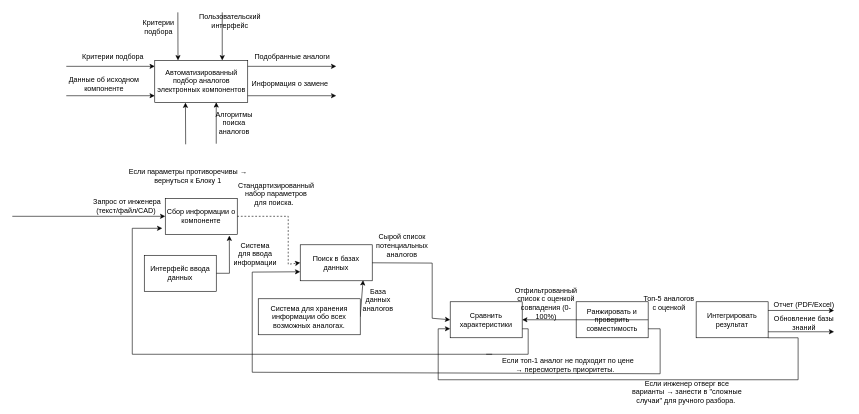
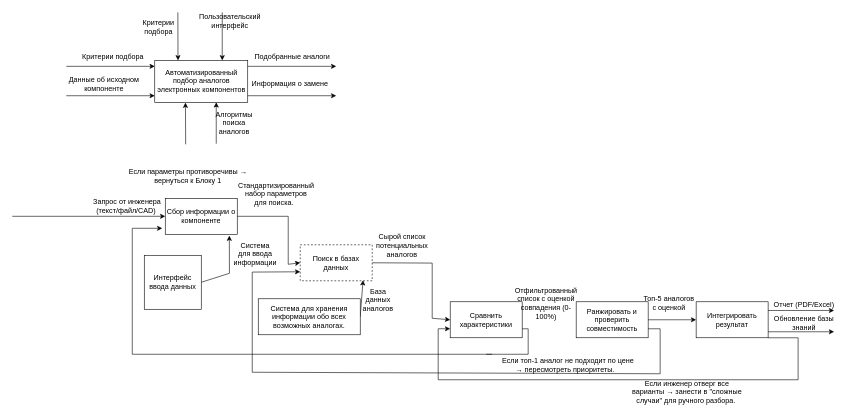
  <mxCell id="0" />
  <mxCell id="1" parent="0" />
  <mxCell id="2" value="Сбор информации о компоненте" style="rounded=0;whiteSpace=wrap;html=1;" parent="1" vertex="1"><mxGeometry x="275" y="330" width="120" height="60" as="geometry" /></mxCell>
  <mxCell id="3" value="" style="endArrow=classic;html=1;rounded=0;entryX=0;entryY=0.5;entryDx=0;entryDy=0;" parent="1" target="2" edge="1"><mxGeometry width="50" height="50" relative="1" as="geometry"><mxPoint x="20" y="360" as="sourcePoint" /><mxPoint x="220" y="450" as="targetPoint" /></mxGeometry></mxCell>
  <mxCell id="4" value="&amp;nbsp;Запрос от инженера (текст/файл/CAD)" style="text;html=1;align=center;verticalAlign=middle;whiteSpace=wrap;rounded=0;" parent="1" vertex="1"><mxGeometry x="145" y="317.5" width="130" height="50" as="geometry" /></mxCell>
- <mxCell id="5" value="" style="endArrow=classic;html=1;rounded=0;exitX=1;exitY=0.5;exitDx=0;exitDy=0;entryX=0;entryY=0.5;entryDx=0;entryDy=0;dashed=1;" parent="1" source="2" target="7" edge="1"><mxGeometry width="50" height="50" relative="1" as="geometry"><mxPoint x="260" y="359.5" as="sourcePoint" /><mxPoint x="420" y="359.5" as="targetPoint" /><Array as="points"><mxPoint x="480" y="360" /><mxPoint x="480" y="440" /></Array></mxGeometry></mxCell>
+ <mxCell id="5" value="" style="endArrow=classic;html=1;rounded=0;exitX=1;exitY=0.5;exitDx=0;exitDy=0;entryX=0;entryY=0.5;entryDx=0;entryDy=0;" parent="1" source="2" target="7" edge="1"><mxGeometry width="50" height="50" relative="1" as="geometry"><mxPoint x="260" y="359.5" as="sourcePoint" /><mxPoint x="420" y="359.5" as="targetPoint" /><Array as="points"><mxPoint x="480" y="360" /><mxPoint x="480" y="440" /></Array></mxGeometry></mxCell>
  <mxCell id="6" value="Стандартизированный набор параметров для поиска.&amp;nbsp;&amp;nbsp;" style="text;html=1;align=center;verticalAlign=middle;whiteSpace=wrap;rounded=0;" parent="1" vertex="1"><mxGeometry x="430" y="295" width="60" height="55" as="geometry" /></mxCell>
- <mxCell id="7" value="Поиск в базах данных" style="rounded=0;whiteSpace=wrap;html=1;" parent="1" vertex="1"><mxGeometry x="500" y="407.5" width="120" height="60" as="geometry" /></mxCell>
+ <mxCell id="7" value="Поиск в базах данных" style="rounded=0;whiteSpace=wrap;html=1;dashed=1;" parent="1" vertex="1"><mxGeometry x="500" y="407.5" width="120" height="60" as="geometry" /></mxCell>
  <mxCell id="8" value="" style="endArrow=classic;html=1;rounded=0;exitX=1;exitY=0.5;exitDx=0;exitDy=0;entryX=0;entryY=0.5;entryDx=0;entryDy=0;" parent="1" edge="1" source="7"><mxGeometry width="50" height="50" relative="1" as="geometry"><mxPoint x="660" y="532" as="sourcePoint" /><mxPoint x="750" y="532.5" as="targetPoint" /><Array as="points"><mxPoint x="720" y="438" /><mxPoint x="720" y="530" /></Array></mxGeometry></mxCell>
  <mxCell id="9" value="Сырой список потенциальных аналогов" style="text;html=1;align=center;verticalAlign=middle;whiteSpace=wrap;rounded=0;" parent="1" vertex="1"><mxGeometry x="620" y="390" width="100" height="37.5" as="geometry" /></mxCell>
  <mxCell id="10" value="Сравнить характеристики" style="rounded=0;whiteSpace=wrap;html=1;" parent="1" vertex="1"><mxGeometry x="750" y="502.5" width="120" height="60" as="geometry" /></mxCell>
  <mxCell id="11" value="Отфильтрованный список с оценкой совпадения (0-100%)" style="text;html=1;align=center;verticalAlign=middle;whiteSpace=wrap;rounded=0;" parent="1" vertex="1"><mxGeometry x="870" y="497.5" width="80" height="15" as="geometry" /></mxCell>
  <mxCell id="12" value="Ранжировать и проверить совместимость" style="rounded=0;whiteSpace=wrap;html=1;" parent="1" vertex="1"><mxGeometry x="960" y="502.5" width="120" height="60" as="geometry" /></mxCell>
- <mxCell id="13" value="" style="endArrow=classic;html=1;rounded=0;exitX=1;exitY=0.5;exitDx=0;exitDy=0;" parent="1" source="12" target="10" edge="1"><mxGeometry width="50" height="50" relative="1" as="geometry"><mxPoint x="980" y="672.5" as="sourcePoint" /><mxPoint x="1281.6" y="532.5" as="targetPoint" /></mxGeometry></mxCell>
+ <mxCell id="13" value="" style="endArrow=classic;html=1;rounded=0;exitX=1;exitY=0.5;exitDx=0;exitDy=0;" parent="1" source="12" target="15" edge="1"><mxGeometry width="50" height="50" relative="1" as="geometry"><mxPoint x="980" y="672.5" as="sourcePoint" /><mxPoint x="1281.6" y="532.5" as="targetPoint" /></mxGeometry></mxCell>
  <mxCell id="14" value="Топ-5 аналогов с оценкой" style="text;html=1;align=center;verticalAlign=middle;whiteSpace=wrap;rounded=0;" parent="1" vertex="1"><mxGeometry x="1070" y="490" width="90" height="30" as="geometry" /></mxCell>
  <mxCell id="15" value="Интегрировать результат" style="rounded=0;whiteSpace=wrap;html=1;" parent="1" vertex="1"><mxGeometry x="1160" y="502.5" width="120" height="60" as="geometry" /></mxCell>
  <mxCell id="16" value="" style="endArrow=classic;html=1;rounded=0;exitX=1;exitY=0.5;exitDx=0;exitDy=0;" parent="1" edge="1"><mxGeometry width="50" height="50" relative="1" as="geometry"><mxPoint x="1280" y="517" as="sourcePoint" /><mxPoint x="1390" y="517" as="targetPoint" /></mxGeometry></mxCell>
  <mxCell id="17" value="" style="endArrow=classic;html=1;rounded=0;exitX=1;exitY=0.5;exitDx=0;exitDy=0;" parent="1" edge="1"><mxGeometry width="50" height="50" relative="1" as="geometry"><mxPoint x="1280" y="552.5" as="sourcePoint" /><mxPoint x="1390" y="552.5" as="targetPoint" /></mxGeometry></mxCell>
  <mxCell id="18" value="Отчет (PDF/Excel)" style="text;html=1;align=center;verticalAlign=middle;whiteSpace=wrap;rounded=0;" parent="1" vertex="1"><mxGeometry x="1270" y="497.5" width="140" height="20" as="geometry" /></mxCell>
  <mxCell id="19" value="Обновление базы знаний" style="text;html=1;align=center;verticalAlign=middle;whiteSpace=wrap;rounded=0;" parent="1" vertex="1"><mxGeometry x="1280" y="522.5" width="120" height="30" as="geometry" /></mxCell>
  <mxCell id="20" value="" style="endArrow=none;html=1;rounded=0;" parent="1" edge="1"><mxGeometry width="50" height="50" relative="1" as="geometry"><mxPoint x="1330" y="632.5" as="sourcePoint" /><mxPoint x="1280" y="562.5" as="targetPoint" /><Array as="points"><mxPoint x="1330" y="562.5" /></Array></mxGeometry></mxCell>
  <mxCell id="21" value="" style="endArrow=none;html=1;rounded=0;entryX=1;entryY=0.75;entryDx=0;entryDy=0;" parent="1" target="12" edge="1"><mxGeometry width="50" height="50" relative="1" as="geometry"><mxPoint x="1100" y="622.5" as="sourcePoint" /><mxPoint x="1019.5" y="562.5" as="targetPoint" /><Array as="points"><mxPoint x="1100" y="547.5" /></Array></mxGeometry></mxCell>
  <mxCell id="22" value="" style="endArrow=none;html=1;rounded=0;entryX=1;entryY=0.75;entryDx=0;entryDy=0;" parent="1" target="10" edge="1"><mxGeometry width="50" height="50" relative="1" as="geometry"><mxPoint x="810" y="590" as="sourcePoint" /><mxPoint x="809.5" y="562.5" as="targetPoint" /><Array as="points"><mxPoint x="880" y="590" /><mxPoint x="880" y="547.5" /></Array></mxGeometry></mxCell>
  <mxCell id="23" value="" style="endArrow=classic;html=1;rounded=0;entryX=0;entryY=0.75;entryDx=0;entryDy=0;" parent="1" target="10" edge="1"><mxGeometry width="50" height="50" relative="1" as="geometry"><mxPoint x="1330" y="632.5" as="sourcePoint" /><mxPoint x="1020" y="612.5" as="targetPoint" /><Array as="points"><mxPoint x="730" y="632.5" /><mxPoint x="730" y="547.5" /></Array></mxGeometry></mxCell>
  <mxCell id="24" value="Если инженер отверг все варианты → занести в &quot;сложные случаи&quot; для ручного разбора.&amp;nbsp;" style="text;html=1;align=center;verticalAlign=middle;whiteSpace=wrap;rounded=0;" parent="1" vertex="1"><mxGeometry x="1050" y="638" width="190" height="30" as="geometry" /></mxCell>
  <mxCell id="25" value="" style="endArrow=classic;html=1;rounded=0;entryX=0;entryY=0.75;entryDx=0;entryDy=0;" parent="1" target="7" edge="1"><mxGeometry width="50" height="50" relative="1" as="geometry"><mxPoint x="1100" y="622.5" as="sourcePoint" /><mxPoint x="540" y="547.5" as="targetPoint" /><Array as="points"><mxPoint x="420" y="620" /><mxPoint x="420" y="453" /></Array></mxGeometry></mxCell>
  <mxCell id="26" value="&amp;nbsp;Если топ-1 аналог не подходит по цене → пересмотреть приоритеты.&amp;nbsp;&amp;nbsp;" style="text;html=1;align=center;verticalAlign=middle;whiteSpace=wrap;rounded=0;" parent="1" vertex="1"><mxGeometry x="830" y="592.5" width="230" height="30" as="geometry" /></mxCell>
  <mxCell id="27" value="" style="endArrow=classic;html=1;rounded=0;" parent="1" edge="1"><mxGeometry width="50" height="50" relative="1" as="geometry"><mxPoint x="820" y="590" as="sourcePoint" /><mxPoint x="270" y="380" as="targetPoint" /><Array as="points"><mxPoint x="220" y="590" /><mxPoint x="220" y="380" /></Array></mxGeometry></mxCell>
  <mxCell id="28" value="Если параметры противоречивы → вернуться к Блоку 1" style="text;html=1;align=center;verticalAlign=middle;whiteSpace=wrap;rounded=0;" parent="1" vertex="1"><mxGeometry x="212.5" y="272.5" width="200" height="40" as="geometry" /></mxCell>
  <mxCell id="29" value="Автоматизированный подбор аналогов электронных компонентов" style="rounded=0;whiteSpace=wrap;html=1;" vertex="1" parent="1"><mxGeometry x="257.5" y="100" width="155" height="70" as="geometry" /></mxCell>
  <mxCell id="30" value="" style="endArrow=classic;html=1;rounded=0;entryX=0;entryY=0.5;entryDx=0;entryDy=0;" edge="1" parent="1"><mxGeometry width="50" height="50" relative="1" as="geometry"><mxPoint x="110" y="110" as="sourcePoint" /><mxPoint x="257.5" y="110" as="targetPoint" /></mxGeometry></mxCell>
  <mxCell id="31" value="" style="endArrow=classic;html=1;rounded=0;entryX=0;entryY=0.5;entryDx=0;entryDy=0;" edge="1" parent="1"><mxGeometry width="50" height="50" relative="1" as="geometry"><mxPoint x="110" y="159" as="sourcePoint" /><mxPoint x="257.5" y="159" as="targetPoint" /></mxGeometry></mxCell>
  <mxCell id="32" value="" style="endArrow=classic;html=1;rounded=0;entryX=0;entryY=0.5;entryDx=0;entryDy=0;" edge="1" parent="1"><mxGeometry width="50" height="50" relative="1" as="geometry"><mxPoint x="412.5" y="110" as="sourcePoint" /><mxPoint x="560" y="110" as="targetPoint" /></mxGeometry></mxCell>
  <mxCell id="33" value="" style="endArrow=classic;html=1;rounded=0;entryX=0;entryY=0.5;entryDx=0;entryDy=0;" edge="1" parent="1"><mxGeometry width="50" height="50" relative="1" as="geometry"><mxPoint x="412.5" y="159" as="sourcePoint" /><mxPoint x="560" y="159" as="targetPoint" /></mxGeometry></mxCell>
  <mxCell id="34" value="" style="endArrow=classic;html=1;rounded=0;entryX=0.33;entryY=1.008;entryDx=0;entryDy=0;entryPerimeter=0;" edge="1" parent="1" target="29"><mxGeometry width="50" height="50" relative="1" as="geometry"><mxPoint x="309" y="240" as="sourcePoint" /><mxPoint x="760" y="390" as="targetPoint" /></mxGeometry></mxCell>
  <mxCell id="35" value="Подобранные аналоги" style="text;html=1;align=center;verticalAlign=middle;whiteSpace=wrap;rounded=0;" vertex="1" parent="1"><mxGeometry x="412.5" y="90" width="147.5" height="10" as="geometry" /></mxCell>
  <mxCell id="36" value="Информация о замене" style="text;html=1;align=center;verticalAlign=middle;whiteSpace=wrap;rounded=0;" vertex="1" parent="1"><mxGeometry x="412.5" y="130" width="140" height="20" as="geometry" /></mxCell>
  <mxCell id="37" value="Данные об исходном компоненте" style="text;html=1;align=center;verticalAlign=middle;whiteSpace=wrap;rounded=0;" vertex="1" parent="1"><mxGeometry x="87.5" y="130" width="170" height="20" as="geometry" /></mxCell>
  <mxCell id="38" value="Критерии подбора" style="text;html=1;align=center;verticalAlign=middle;whiteSpace=wrap;rounded=0;" vertex="1" parent="1"><mxGeometry x="117.5" y="80" width="140" height="30" as="geometry" /></mxCell>
  <mxCell id="39" value="" style="endArrow=classic;html=1;rounded=0;entryX=0.33;entryY=1.008;entryDx=0;entryDy=0;entryPerimeter=0;" edge="1" parent="1"><mxGeometry width="50" height="50" relative="1" as="geometry"><mxPoint x="360" y="239" as="sourcePoint" /><mxPoint x="360" y="170" as="targetPoint" /></mxGeometry></mxCell>
  <mxCell id="40" value="" style="endArrow=classic;html=1;rounded=0;entryX=0.25;entryY=0;entryDx=0;entryDy=0;" edge="1" parent="1" target="29"><mxGeometry width="50" height="50" relative="1" as="geometry"><mxPoint x="296" y="20" as="sourcePoint" /><mxPoint x="760" y="390" as="targetPoint" /></mxGeometry></mxCell>
  <mxCell id="41" value="" style="endArrow=classic;html=1;rounded=0;entryX=0.25;entryY=0;entryDx=0;entryDy=0;" edge="1" parent="1"><mxGeometry width="50" height="50" relative="1" as="geometry"><mxPoint x="370" y="20" as="sourcePoint" /><mxPoint x="370" y="100" as="targetPoint" /></mxGeometry></mxCell>
  <mxCell id="42" value="Критерии подбора" style="text;html=1;align=center;verticalAlign=middle;whiteSpace=wrap;rounded=0;" vertex="1" parent="1"><mxGeometry x="234" y="30" width="60" height="30" as="geometry" /></mxCell>
  <mxCell id="43" value="Пользовательский интерфейс" style="text;html=1;align=center;verticalAlign=middle;whiteSpace=wrap;rounded=0;" vertex="1" parent="1"><mxGeometry x="352.5" y="20" width="60" height="30" as="geometry" /></mxCell>
  <mxCell id="44" value="Алгоритмы поиска аналогов" style="text;html=1;align=center;verticalAlign=middle;whiteSpace=wrap;rounded=0;" vertex="1" parent="1"><mxGeometry x="360" y="190" width="60" height="30" as="geometry" /></mxCell>
  <mxCell id="45" value="" style="endArrow=classic;html=1;rounded=0;entryX=0.89;entryY=1.038;entryDx=0;entryDy=0;entryPerimeter=0;exitX=1;exitY=0.5;exitDx=0;exitDy=0;" edge="1" parent="1" source="46" target="2"><mxGeometry relative="1" as="geometry"><mxPoint x="382" y="450" as="sourcePoint" /><mxPoint x="790" y="420" as="targetPoint" /><Array as="points"><mxPoint x="382" y="455" /></Array></mxGeometry></mxCell>
- <mxCell id="46" value="Интерфейс ввода данных" style="rounded=0;whiteSpace=wrap;html=1;" vertex="1" parent="1"><mxGeometry x="240" y="425" width="120" height="60" as="geometry" /></mxCell>
+ <mxCell id="46" value="Интерфейс ввода данных" style="rounded=0;whiteSpace=wrap;html=1;" vertex="1" parent="1"><mxGeometry x="240" y="425" width="95" height="90" as="geometry" /></mxCell>
  <mxCell id="47" value="Система для ввода информации" style="text;html=1;align=center;verticalAlign=middle;whiteSpace=wrap;rounded=0;" vertex="1" parent="1"><mxGeometry x="395" y="407.5" width="60" height="30" as="geometry" /></mxCell>
  <mxCell id="48" value="" style="endArrow=classic;html=1;rounded=0;entryX=0.873;entryY=0.985;entryDx=0;entryDy=0;entryPerimeter=0;exitX=1;exitY=0.5;exitDx=0;exitDy=0;" edge="1" parent="1" source="49" target="7"><mxGeometry width="50" height="50" relative="1" as="geometry"><mxPoint x="590" y="550" as="sourcePoint" /><mxPoint x="900" y="390" as="targetPoint" /><Array as="points" /></mxGeometry></mxCell>
  <mxCell id="49" value="Система для хранения информации обо всех возможных аналогах." style="rounded=0;whiteSpace=wrap;html=1;" vertex="1" parent="1"><mxGeometry x="430" y="497.5" width="170" height="60" as="geometry" /></mxCell>
  <mxCell id="50" value="База данных аналогов" style="text;html=1;align=center;verticalAlign=middle;whiteSpace=wrap;rounded=0;" vertex="1" parent="1"><mxGeometry x="600" y="485" width="60" height="30" as="geometry" /></mxCell>
